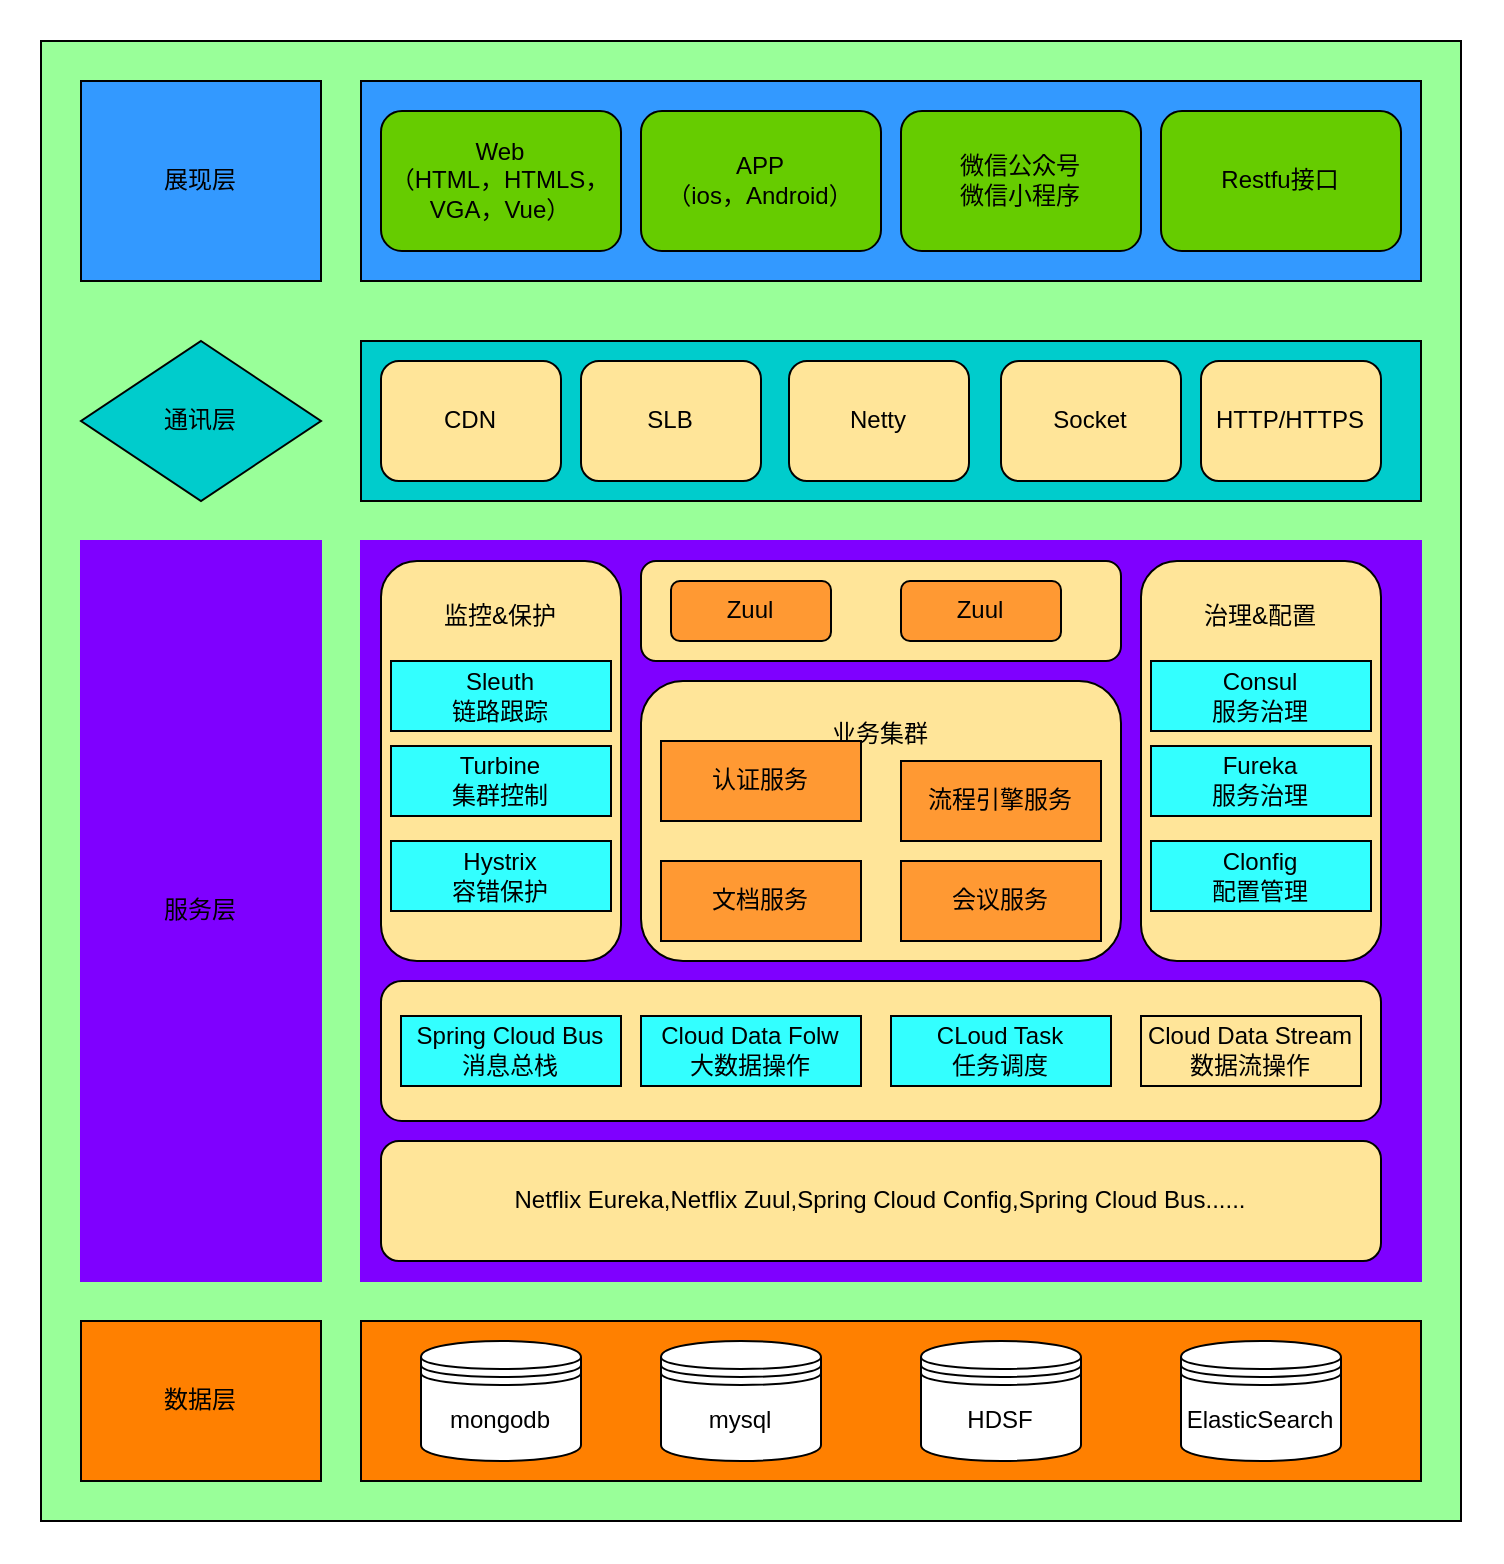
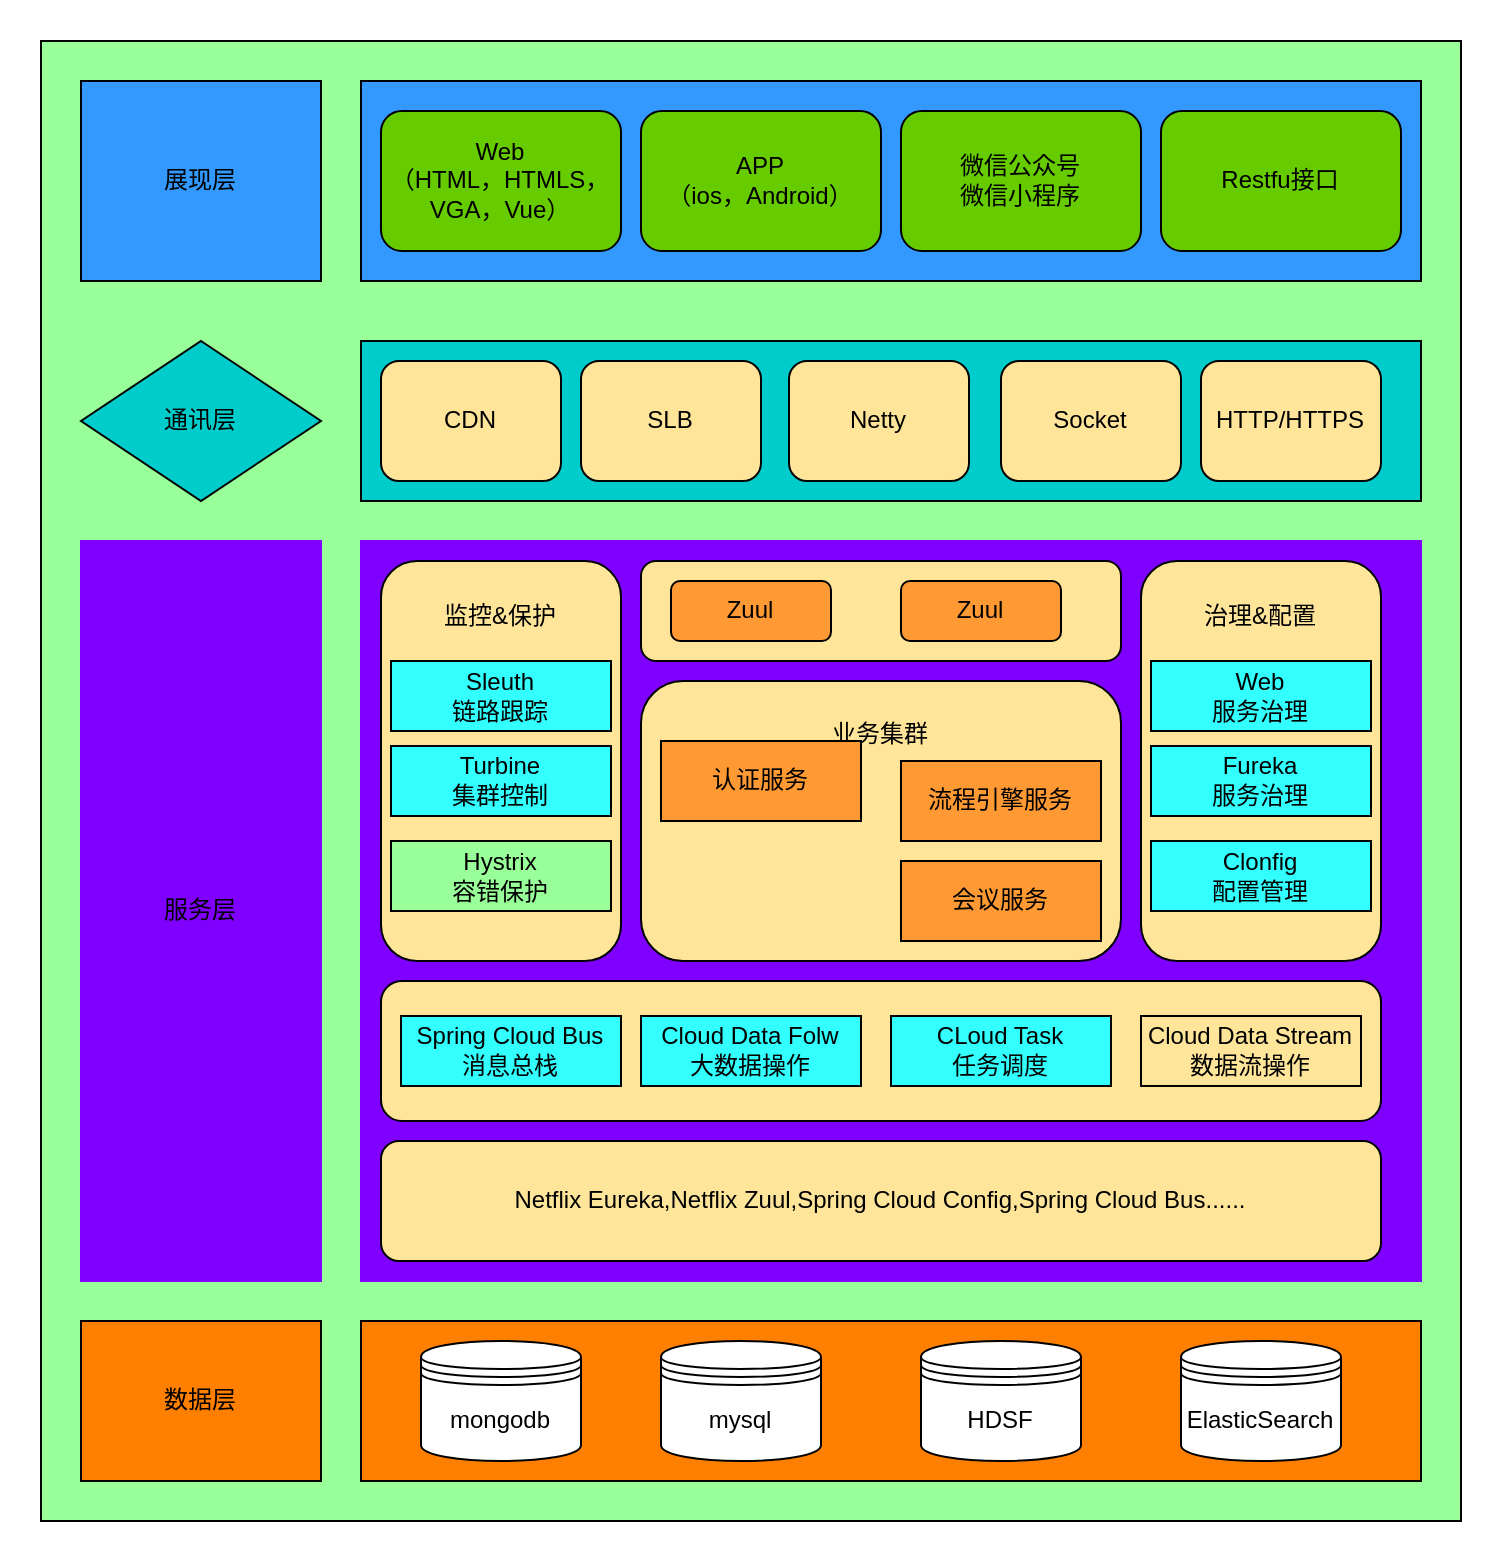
  <mxCell id="0" />
  <mxCell id="1" parent="0" />
  <mxCell id="2" value="" style="rounded=0;whiteSpace=wrap;html=1;fillColor=#99FF99;strokeColor=#000000;" vertex="1" parent="1"><mxGeometry x="20" y="20" width="710" height="740" as="geometry" /></mxCell>
  <mxCell id="3" value="通讯层" style="rhombus;whiteSpace=wrap;html=1;fillColor=#00CCCC;" vertex="1" parent="1"><mxGeometry x="40" y="170" width="120" height="80" as="geometry" /></mxCell>
  <mxCell id="4" value="展现层" style="rounded=0;whiteSpace=wrap;html=1;fillColor=#3399FF;" vertex="1" parent="1"><mxGeometry x="40" y="40" width="120" height="100" as="geometry" /></mxCell>
  <mxCell id="5" value="" style="rounded=0;whiteSpace=wrap;html=1;fillColor=#3399FF;" vertex="1" parent="1"><mxGeometry x="180" y="40" width="530" height="100" as="geometry" /></mxCell>
  <mxCell id="6" value="Web&lt;div&gt;（HTML，HTMLS，VGA，Vue）&lt;/div&gt;" style="rounded=1;whiteSpace=wrap;html=1;fillColor=#66CC00;" vertex="1" parent="1"><mxGeometry x="190" y="55" width="120" height="70" as="geometry" /></mxCell>
  <mxCell id="7" value="微信公众号&lt;div&gt;微信小程序&lt;/div&gt;" style="rounded=1;whiteSpace=wrap;html=1;fillColor=#66CC00;" vertex="1" parent="1"><mxGeometry x="450" y="55" width="120" height="70" as="geometry" /></mxCell>
  <mxCell id="8" value="APP&lt;div&gt;（ios，Android）&lt;/div&gt;" style="rounded=1;whiteSpace=wrap;html=1;fillColor=#66CC00;" vertex="1" parent="1"><mxGeometry x="320" y="55" width="120" height="70" as="geometry" /></mxCell>
  <mxCell id="9" value="Restfu接口" style="rounded=1;whiteSpace=wrap;html=1;fillColor=#66CC00;" vertex="1" parent="1"><mxGeometry x="580" y="55" width="120" height="70" as="geometry" /></mxCell>
  <mxCell id="10" value="" style="rounded=0;whiteSpace=wrap;html=1;fillColor=#00CCCC;" vertex="1" parent="1"><mxGeometry x="180" y="170" width="530" height="80" as="geometry" /></mxCell>
  <mxCell id="11" value="CDN" style="rounded=1;whiteSpace=wrap;html=1;fillColor=#FFE599;" vertex="1" parent="1"><mxGeometry x="190" y="180" width="90" height="60" as="geometry" /></mxCell>
  <mxCell id="12" value="Netty" style="rounded=1;whiteSpace=wrap;html=1;fillColor=#FFE599;" vertex="1" parent="1"><mxGeometry x="394" y="180" width="90" height="60" as="geometry" /></mxCell>
  <mxCell id="13" value="SLB" style="rounded=1;whiteSpace=wrap;html=1;fillColor=#FFE599;" vertex="1" parent="1"><mxGeometry x="290" y="180" width="90" height="60" as="geometry" /></mxCell>
  <mxCell id="14" value="Socket" style="rounded=1;whiteSpace=wrap;html=1;fillColor=#FFE599;" vertex="1" parent="1"><mxGeometry x="500" y="180" width="90" height="60" as="geometry" /></mxCell>
  <mxCell id="15" value="HTTP/HTTPS" style="rounded=1;whiteSpace=wrap;html=1;fillColor=#FFE599;" vertex="1" parent="1"><mxGeometry x="600" y="180" width="90" height="60" as="geometry" /></mxCell>
  <mxCell id="16" value="服务层" style="rounded=0;whiteSpace=wrap;html=1;strokeColor=#7F00FF;fillColor=#7F00FF;" vertex="1" parent="1"><mxGeometry x="40" y="270" width="120" height="370" as="geometry" /></mxCell>
  <mxCell id="17" value="" style="rounded=0;whiteSpace=wrap;html=1;strokeColor=#7F00FF;fillColor=#7F00FF;" vertex="1" parent="1"><mxGeometry x="180" y="270" width="530" height="370" as="geometry" /></mxCell>
  <mxCell id="18" value="监控&amp;amp;保护&lt;div&gt;&lt;br&gt;&lt;/div&gt;&lt;div&gt;&lt;br&gt;&lt;/div&gt;&lt;div&gt;&lt;br&gt;&lt;/div&gt;&lt;div&gt;&lt;br&gt;&lt;/div&gt;&lt;div&gt;&lt;br&gt;&lt;/div&gt;&lt;div&gt;&lt;br&gt;&lt;/div&gt;&lt;div&gt;&lt;br&gt;&lt;/div&gt;&lt;div&gt;&lt;br&gt;&lt;/div&gt;&lt;div&gt;&lt;br&gt;&lt;/div&gt;&lt;div&gt;&lt;br&gt;&lt;/div&gt;" style="rounded=1;whiteSpace=wrap;html=1;fillColor=#FFE599;" vertex="1" parent="1"><mxGeometry x="190" y="280" width="120" height="200" as="geometry" /></mxCell>
  <mxCell id="19" value="Sleuth&lt;div&gt;链路跟踪&lt;/div&gt;" style="rounded=0;whiteSpace=wrap;html=1;fillColor=#33FFFF;" vertex="1" parent="1"><mxGeometry x="195" y="330" width="110" height="35" as="geometry" /></mxCell>
  <mxCell id="20" value="Turbine&lt;div&gt;集群控制&lt;/div&gt;" style="rounded=0;whiteSpace=wrap;html=1;fillColor=#33FFFF;" vertex="1" parent="1"><mxGeometry x="195" y="372.5" width="110" height="35" as="geometry" /></mxCell>
- <mxCell id="21" value="Hystrix&lt;div&gt;容错保护&lt;/div&gt;" style="rounded=0;whiteSpace=wrap;html=1;fillColor=#33FFFF;" vertex="1" parent="1"><mxGeometry x="195" y="420" width="110" height="35" as="geometry" /></mxCell>
+ <mxCell id="21" value="Hystrix&lt;div&gt;容错保护&lt;/div&gt;" style="rounded=0;whiteSpace=wrap;html=1;fillColor=#99ff99;" vertex="1" parent="1"><mxGeometry x="195" y="420" width="110" height="35" as="geometry" /></mxCell>
  <mxCell id="22" value="治理&amp;amp;配置&lt;div&gt;&lt;br&gt;&lt;/div&gt;&lt;div&gt;&lt;br&gt;&lt;/div&gt;&lt;div&gt;&lt;br&gt;&lt;/div&gt;&lt;div&gt;&lt;br&gt;&lt;/div&gt;&lt;div&gt;&lt;br&gt;&lt;/div&gt;&lt;div&gt;&lt;br&gt;&lt;/div&gt;&lt;div&gt;&lt;br&gt;&lt;/div&gt;&lt;div&gt;&lt;br&gt;&lt;/div&gt;&lt;div&gt;&lt;br&gt;&lt;/div&gt;&lt;div&gt;&lt;br&gt;&lt;/div&gt;" style="rounded=1;whiteSpace=wrap;html=1;fillColor=#FFE599;" vertex="1" parent="1"><mxGeometry x="570" y="280" width="120" height="200" as="geometry" /></mxCell>
- <mxCell id="23" value="Consul&lt;div&gt;服务治理&lt;/div&gt;" style="rounded=0;whiteSpace=wrap;html=1;fillColor=#33FFFF;" vertex="1" parent="1"><mxGeometry x="575" y="330" width="110" height="35" as="geometry" /></mxCell>
+ <mxCell id="23" value="Web&lt;div&gt;服务治理&lt;/div&gt;" style="rounded=0;whiteSpace=wrap;html=1;fillColor=#33FFFF;" vertex="1" parent="1"><mxGeometry x="575" y="330" width="110" height="35" as="geometry" /></mxCell>
  <mxCell id="24" value="Fureka&lt;div&gt;服务治理&lt;/div&gt;" style="rounded=0;whiteSpace=wrap;html=1;fillColor=#33FFFF;" vertex="1" parent="1"><mxGeometry x="575" y="372.5" width="110" height="35" as="geometry" /></mxCell>
  <mxCell id="25" value="Clonfig&lt;div&gt;配置管理&lt;/div&gt;" style="rounded=0;whiteSpace=wrap;html=1;fillColor=#33FFFF;" vertex="1" parent="1"><mxGeometry x="575" y="420" width="110" height="35" as="geometry" /></mxCell>
  <mxCell id="26" value="&lt;div&gt;&lt;br&gt;&lt;/div&gt;" style="rounded=1;whiteSpace=wrap;html=1;fillColor=#FFE599;" vertex="1" parent="1"><mxGeometry x="320" y="280" width="240" height="50" as="geometry" /></mxCell>
  <mxCell id="27" value="Zuul" style="rounded=1;whiteSpace=wrap;html=1;fillColor=#FF9933;" vertex="1" parent="1"><mxGeometry x="335" y="290" width="80" height="30" as="geometry" /></mxCell>
  <mxCell id="28" value="Zuul" style="rounded=1;whiteSpace=wrap;html=1;fillColor=#FF9933;" vertex="1" parent="1"><mxGeometry x="450" y="290" width="80" height="30" as="geometry" /></mxCell>
  <mxCell id="29" value="业务集群&lt;div&gt;&lt;br&gt;&lt;/div&gt;&lt;div&gt;&lt;br&gt;&lt;/div&gt;&lt;div&gt;&lt;br&gt;&lt;/div&gt;&lt;div&gt;&lt;br&gt;&lt;/div&gt;&lt;div&gt;&lt;br&gt;&lt;/div&gt;&lt;div&gt;&lt;br&gt;&lt;/div&gt;" style="rounded=1;whiteSpace=wrap;html=1;fillColor=#FFE599;" vertex="1" parent="1"><mxGeometry x="320" y="340" width="240" height="140" as="geometry" /></mxCell>
  <mxCell id="30" value="认证服务" style="rounded=0;whiteSpace=wrap;html=1;fillColor=#FF9933;" vertex="1" parent="1"><mxGeometry x="330" y="370" width="100" height="40" as="geometry" /></mxCell>
- <mxCell id="31" value="文档服务" style="rounded=0;whiteSpace=wrap;html=1;fillColor=#FF9933;" vertex="1" parent="1"><mxGeometry x="330" y="430" width="100" height="40" as="geometry" /></mxCell>
  <mxCell id="32" value="会议服务" style="rounded=0;whiteSpace=wrap;html=1;fillColor=#FF9933;" vertex="1" parent="1"><mxGeometry x="450" y="430" width="100" height="40" as="geometry" /></mxCell>
  <mxCell id="33" value="流程引擎服务" style="rounded=0;whiteSpace=wrap;html=1;fillColor=#FF9933;" vertex="1" parent="1"><mxGeometry x="450" y="380" width="100" height="40" as="geometry" /></mxCell>
  <mxCell id="34" value="&lt;div&gt;&lt;br&gt;&lt;/div&gt;" style="rounded=1;whiteSpace=wrap;html=1;fillColor=#FFE599;" vertex="1" parent="1"><mxGeometry x="190" y="490" width="500" height="70" as="geometry" /></mxCell>
  <mxCell id="35" value="Spring Cloud Bus&lt;div&gt;消息总栈&lt;/div&gt;" style="rounded=0;whiteSpace=wrap;html=1;fillColor=#33FFFF;" vertex="1" parent="1"><mxGeometry x="200" y="507.5" width="110" height="35" as="geometry" /></mxCell>
  <mxCell id="36" value="Cloud Data Folw&lt;div&gt;大数据操作&lt;/div&gt;" style="rounded=0;whiteSpace=wrap;html=1;fillColor=#33FFFF;" vertex="1" parent="1"><mxGeometry x="320" y="507.5" width="110" height="35" as="geometry" /></mxCell>
  <mxCell id="37" value="CLoud Task&lt;div&gt;任务调度&lt;/div&gt;" style="rounded=0;whiteSpace=wrap;html=1;fillColor=#33FFFF;" vertex="1" parent="1"><mxGeometry x="445" y="507.5" width="110" height="35" as="geometry" /></mxCell>
  <mxCell id="38" value="Cloud Data Stream&lt;div&gt;数据流操作&lt;/div&gt;" style="rounded=0;whiteSpace=wrap;html=1;fillColor=#ffe599;" vertex="1" parent="1"><mxGeometry x="570" y="507.5" width="110" height="35" as="geometry" /></mxCell>
  <mxCell id="39" value="&lt;div&gt;Netflix Eureka,Netflix Zuul,Spring Cloud Config,Spring Cloud Bus......&lt;/div&gt;" style="rounded=1;whiteSpace=wrap;html=1;fillColor=#FFE599;" vertex="1" parent="1"><mxGeometry x="190" y="570" width="500" height="60" as="geometry" /></mxCell>
  <mxCell id="40" value="数据层" style="rounded=0;whiteSpace=wrap;html=1;fillColor=#FF8000;" vertex="1" parent="1"><mxGeometry x="40" y="660" width="120" height="80" as="geometry" /></mxCell>
  <mxCell id="41" value="" style="rounded=0;whiteSpace=wrap;html=1;fillColor=#FF8000;" vertex="1" parent="1"><mxGeometry x="180" y="660" width="530" height="80" as="geometry" /></mxCell>
  <mxCell id="42" value="mongodb" style="shape=datastore;whiteSpace=wrap;html=1;" vertex="1" parent="1"><mxGeometry x="210" y="670" width="80" height="60" as="geometry" /></mxCell>
  <mxCell id="43" value="mysql" style="shape=datastore;whiteSpace=wrap;html=1;" vertex="1" parent="1"><mxGeometry x="330" y="670" width="80" height="60" as="geometry" /></mxCell>
  <mxCell id="44" value="HDSF" style="shape=datastore;whiteSpace=wrap;html=1;" vertex="1" parent="1"><mxGeometry x="460" y="670" width="80" height="60" as="geometry" /></mxCell>
  <mxCell id="45" value="ElasticSearch" style="shape=datastore;whiteSpace=wrap;html=1;" vertex="1" parent="1"><mxGeometry x="590" y="670" width="80" height="60" as="geometry" /></mxCell>
